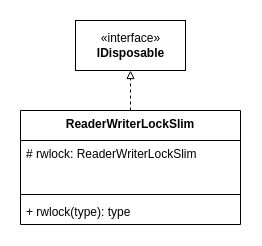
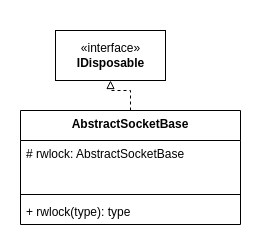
  <mxCell id="0" />
  <mxCell id="1" parent="0" />
- <mxCell id="2" value="«interface»&lt;br&gt;&lt;b&gt;IDisposable&lt;/b&gt;" style="html=1;" vertex="1" parent="1"><mxGeometry x="75" y="20" width="110" height="50" as="geometry" /></mxCell>
+ <mxCell id="2" value="«interface»&lt;br&gt;&lt;b&gt;IDisposable&lt;/b&gt;" style="html=1;" vertex="1" parent="1"><mxGeometry x="55" y="30" width="110" height="50" as="geometry" /></mxCell>
  <mxCell id="3" style="edgeStyle=orthogonalEdgeStyle;rounded=0;orthogonalLoop=1;jettySize=auto;html=1;entryX=0.5;entryY=1;entryDx=0;entryDy=0;endArrow=block;endFill=0;dashed=1;" edge="1" parent="1" source="4" target="2"><mxGeometry relative="1" as="geometry" /></mxCell>
- <mxCell id="4" value="ReaderWriterLockSlim" style="swimlane;fontStyle=1;align=center;verticalAlign=top;childLayout=stackLayout;horizontal=1;startSize=30;horizontalStack=0;resizeParent=1;resizeParentMax=0;resizeLast=0;collapsible=1;marginBottom=0;" vertex="1" parent="1"><mxGeometry x="20" y="110" width="220" height="114" as="geometry"><mxRectangle x="304" y="160" width="100" height="26" as="alternateBounds" /></mxGeometry></mxCell>
- <mxCell id="5" value="# rwlock: ReaderWriterLockSlim&#10;" style="text;strokeColor=none;fillColor=none;align=left;verticalAlign=top;spacingLeft=4;spacingRight=4;overflow=hidden;rotatable=0;points=[[0,0.5],[1,0.5]];portConstraint=eastwest;" vertex="1" parent="4"><mxGeometry y="30" width="220" height="50" as="geometry" /></mxCell>
+ <mxCell id="4" value="AbstractSocketBase" style="swimlane;fontStyle=1;align=center;verticalAlign=top;childLayout=stackLayout;horizontal=1;startSize=30;horizontalStack=0;resizeParent=1;resizeParentMax=0;resizeLast=0;collapsible=1;marginBottom=0;" vertex="1" parent="1"><mxGeometry x="20" y="110" width="220" height="114" as="geometry"><mxRectangle x="304" y="160" width="100" height="26" as="alternateBounds" /></mxGeometry></mxCell>
+ <mxCell id="5" value="# rwlock: AbstractSocketBase&#10;" style="text;strokeColor=none;fillColor=none;align=left;verticalAlign=top;spacingLeft=4;spacingRight=4;overflow=hidden;rotatable=0;points=[[0,0.5],[1,0.5]];portConstraint=eastwest;" vertex="1" parent="4"><mxGeometry y="30" width="220" height="50" as="geometry" /></mxCell>
  <mxCell id="6" value="" style="line;strokeWidth=1;fillColor=none;align=left;verticalAlign=middle;spacingTop=-1;spacingLeft=3;spacingRight=3;rotatable=0;labelPosition=right;points=[];portConstraint=eastwest;" vertex="1" parent="4"><mxGeometry y="80" width="220" height="8" as="geometry" /></mxCell>
  <mxCell id="7" value="+ rwlock(type): type" style="text;strokeColor=none;fillColor=none;align=left;verticalAlign=top;spacingLeft=4;spacingRight=4;overflow=hidden;rotatable=0;points=[[0,0.5],[1,0.5]];portConstraint=eastwest;" vertex="1" parent="4"><mxGeometry y="88" width="220" height="26" as="geometry" /></mxCell>
